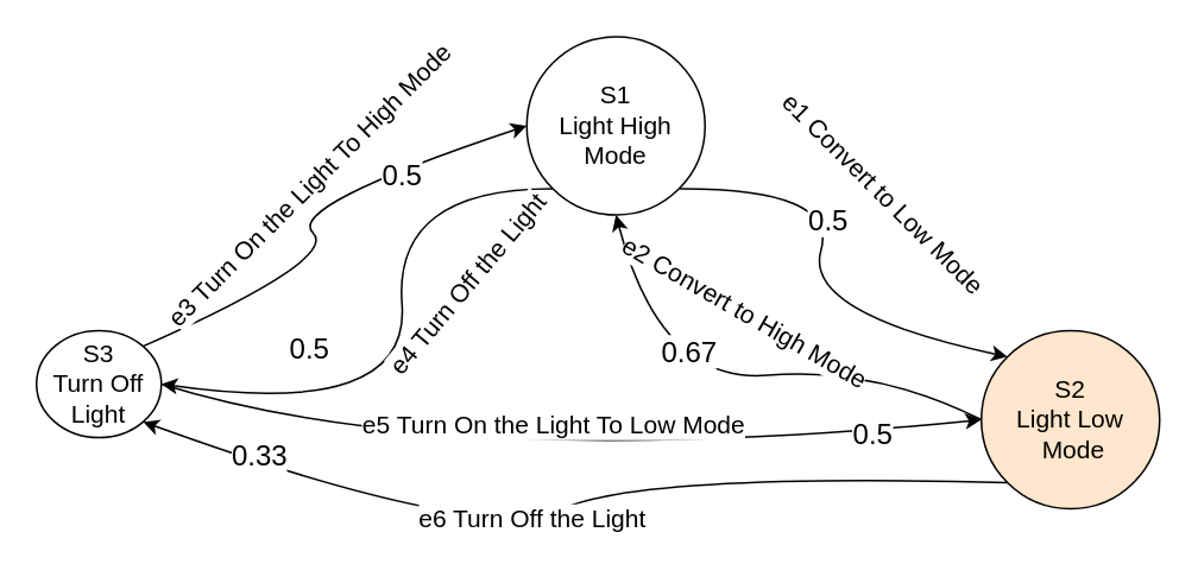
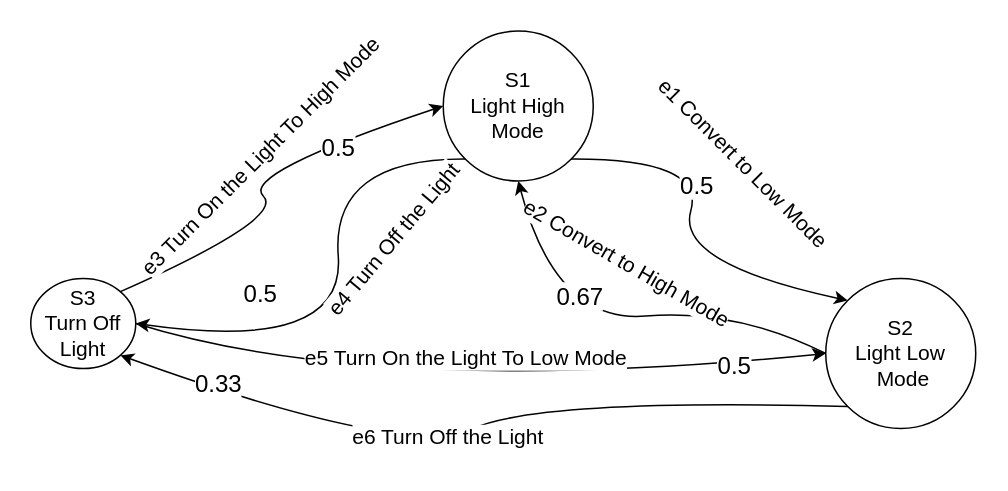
  <mxCell id="0" />
  <mxCell id="1" parent="0" />
- <mxCell id="2" value="&lt;font style=&quot;font-size: 14px;&quot;&gt;S2&lt;/font&gt;&lt;div&gt;&lt;font style=&quot;font-size: 14px;&quot;&gt;Light Low&lt;/font&gt;&lt;/div&gt;&lt;div&gt;&lt;font style=&quot;font-size: 14px;&quot;&gt;&amp;nbsp;Mode&lt;/font&gt;&lt;/div&gt;" style="ellipse;whiteSpace=wrap;html=1;aspect=fixed;fillColor=#ffe6cc;" parent="1" vertex="1"><mxGeometry x="550" y="185" width="100" height="100" as="geometry" /></mxCell>
+ <mxCell id="2" value="&lt;font style=&quot;font-size: 14px;&quot;&gt;S2&lt;/font&gt;&lt;div&gt;&lt;font style=&quot;font-size: 14px;&quot;&gt;Light Low&lt;/font&gt;&lt;/div&gt;&lt;div&gt;&lt;font style=&quot;font-size: 14px;&quot;&gt;&amp;nbsp;Mode&lt;/font&gt;&lt;/div&gt;" style="ellipse;whiteSpace=wrap;html=1;aspect=fixed;" parent="1" vertex="1"><mxGeometry x="550" y="185" width="100" height="100" as="geometry" /></mxCell>
  <mxCell id="3" value="&lt;font style=&quot;font-size: 14px;&quot;&gt;S1&lt;/font&gt;&lt;div&gt;&lt;font style=&quot;font-size: 14px;&quot;&gt;Light High Mode&lt;/font&gt;&lt;/div&gt;" style="ellipse;whiteSpace=wrap;html=1;aspect=fixed;" parent="1" vertex="1"><mxGeometry x="295" y="20" width="100" height="100" as="geometry" /></mxCell>
  <mxCell id="4" value="&lt;font style=&quot;font-size: 14px;&quot;&gt;S3&lt;/font&gt;&lt;div&gt;&lt;span style=&quot;font-size: 14px;&quot;&gt;Turn Off Light&lt;/span&gt;&lt;/div&gt;" style="ellipse;whiteSpace=wrap;html=1;aspect=fixed;" parent="1" vertex="1"><mxGeometry x="20" y="185" width="70" height="60" as="geometry" /></mxCell>
  <mxCell id="5" value="" style="curved=1;endArrow=classic;html=1;rounded=0;entryX=0;entryY=0;entryDx=0;entryDy=0;exitX=1;exitY=1;exitDx=0;exitDy=0;" parent="1" source="3" target="2" edge="1"><mxGeometry width="50" height="50" relative="1" as="geometry"><mxPoint x="400" y="205" as="sourcePoint" /><mxPoint x="500" y="175" as="targetPoint" /><Array as="points"><mxPoint x="470" y="105" /><mxPoint x="450" y="175" /></Array></mxGeometry></mxCell>
  <mxCell id="6" value="&lt;font style=&quot;font-size: 14px;&quot;&gt;e1 Convert to Low Mode&lt;/font&gt;" style="edgeLabel;html=1;align=center;verticalAlign=middle;resizable=0;points=[];rotation=45;" parent="5" vertex="1" connectable="0"><mxGeometry x="-0.073" y="2" relative="1" as="geometry"><mxPoint x="34" y="-37" as="offset" /></mxGeometry></mxCell>
  <mxCell id="7" value="&lt;font style=&quot;font-size: 16px;&quot;&gt;0.5&lt;/font&gt;" style="edgeLabel;html=1;align=center;verticalAlign=middle;resizable=0;points=[];" vertex="1" connectable="0" parent="5"><mxGeometry x="-0.231" y="-1" relative="1" as="geometry"><mxPoint as="offset" /></mxGeometry></mxCell>
  <mxCell id="8" value="" style="curved=1;endArrow=classic;html=1;rounded=0;entryX=0.5;entryY=1;entryDx=0;entryDy=0;exitX=0;exitY=0.5;exitDx=0;exitDy=0;" parent="1" source="2" target="3" edge="1"><mxGeometry width="50" height="50" relative="1" as="geometry"><mxPoint x="370" y="265" as="sourcePoint" /><mxPoint x="420" y="215" as="targetPoint" /><Array as="points"><mxPoint x="490" y="205" /><mxPoint x="370" y="215" /></Array></mxGeometry></mxCell>
  <mxCell id="9" value="&lt;font style=&quot;font-size: 14px;&quot;&gt;e2 Convert to High Mode&lt;/font&gt;" style="edgeLabel;html=1;align=center;verticalAlign=middle;resizable=0;points=[];rotation=30;" parent="8" vertex="1" connectable="0"><mxGeometry x="0.122" y="-4" relative="1" as="geometry"><mxPoint x="20" y="-34" as="offset" /></mxGeometry></mxCell>
  <mxCell id="10" value="&lt;font style=&quot;font-size: 16px;&quot;&gt;0.67&lt;/font&gt;" style="edgeLabel;html=1;align=center;verticalAlign=middle;resizable=0;points=[];" vertex="1" connectable="0" parent="8"><mxGeometry x="0.408" y="-20" relative="1" as="geometry"><mxPoint as="offset" /></mxGeometry></mxCell>
  <mxCell id="11" value="" style="curved=1;endArrow=classic;html=1;rounded=0;entryX=0;entryY=0.5;entryDx=0;entryDy=0;exitX=1;exitY=0;exitDx=0;exitDy=0;" parent="1" source="4" target="3" edge="1"><mxGeometry width="50" height="50" relative="1" as="geometry"><mxPoint x="160" y="165" as="sourcePoint" /><mxPoint x="210" y="115" as="targetPoint" /><Array as="points"><mxPoint x="190" y="145" /><mxPoint x="160" y="115" /></Array></mxGeometry></mxCell>
  <mxCell id="12" value="&lt;font style=&quot;font-size: 14px;&quot;&gt;e3 Turn On the Light To High Mode&lt;/font&gt;" style="edgeLabel;html=1;align=center;verticalAlign=middle;resizable=0;points=[];rotation=-45;" parent="11" vertex="1" connectable="0"><mxGeometry x="0.238" y="-2" relative="1" as="geometry"><mxPoint x="-13" y="-5" as="offset" /></mxGeometry></mxCell>
  <mxCell id="13" value="&lt;font style=&quot;font-size: 16px;&quot;&gt;0.5&lt;/font&gt;" style="edgeLabel;html=1;align=center;verticalAlign=middle;resizable=0;points=[];" vertex="1" connectable="0" parent="11"><mxGeometry x="0.51" y="-4" relative="1" as="geometry"><mxPoint as="offset" /></mxGeometry></mxCell>
  <mxCell id="14" value="" style="curved=1;endArrow=classic;html=1;rounded=0;entryX=1;entryY=0.5;entryDx=0;entryDy=0;exitX=0;exitY=1;exitDx=0;exitDy=0;" parent="1" source="3" target="4" edge="1"><mxGeometry width="50" height="50" relative="1" as="geometry"><mxPoint x="230" y="285" as="sourcePoint" /><mxPoint x="280" y="235" as="targetPoint" /><Array as="points"><mxPoint x="220" y="105" /><mxPoint x="230" y="235" /></Array></mxGeometry></mxCell>
  <mxCell id="15" value="&lt;font style=&quot;font-size: 14px;&quot;&gt;e4 Turn Off the Light&lt;/font&gt;" style="edgeLabel;html=1;align=center;verticalAlign=middle;resizable=0;points=[];rotation=-50;" parent="14" vertex="1" connectable="0"><mxGeometry x="0.125" y="-3" relative="1" as="geometry"><mxPoint x="36" y="-59" as="offset" /></mxGeometry></mxCell>
  <mxCell id="16" value="&lt;font style=&quot;font-size: 16px;&quot;&gt;0.5&lt;/font&gt;" style="edgeLabel;html=1;align=center;verticalAlign=middle;resizable=0;points=[];" vertex="1" connectable="0" parent="14"><mxGeometry x="0.619" y="-7" relative="1" as="geometry"><mxPoint x="14" y="-23" as="offset" /></mxGeometry></mxCell>
  <mxCell id="17" value="" style="curved=1;endArrow=classic;html=1;rounded=0;entryX=0;entryY=0.5;entryDx=0;entryDy=0;exitX=1;exitY=0.5;exitDx=0;exitDy=0;" parent="1" source="4" target="2" edge="1"><mxGeometry width="50" height="50" relative="1" as="geometry"><mxPoint x="230" y="325" as="sourcePoint" /><mxPoint x="280" y="275" as="targetPoint" /><Array as="points"><mxPoint x="250" y="265" /></Array></mxGeometry></mxCell>
  <mxCell id="18" value="&lt;font style=&quot;font-size: 14px;&quot;&gt;e5 Turn On the Light To Low Mode&lt;/font&gt;" style="edgeLabel;html=1;align=center;verticalAlign=middle;resizable=0;points=[];" parent="17" vertex="1" connectable="0"><mxGeometry x="-0.197" y="10" relative="1" as="geometry"><mxPoint x="40" y="-16" as="offset" /></mxGeometry></mxCell>
  <mxCell id="19" value="&lt;font style=&quot;font-size: 16px;&quot;&gt;0.5&lt;/font&gt;" style="edgeLabel;html=1;align=center;verticalAlign=middle;resizable=0;points=[];" vertex="1" connectable="0" parent="17"><mxGeometry x="0.736" y="-1" relative="1" as="geometry"><mxPoint as="offset" /></mxGeometry></mxCell>
  <mxCell id="20" value="" style="curved=1;endArrow=classic;html=1;rounded=0;entryX=1;entryY=1;entryDx=0;entryDy=0;exitX=0;exitY=1;exitDx=0;exitDy=0;" parent="1" source="2" target="4" edge="1"><mxGeometry width="50" height="50" relative="1" as="geometry"><mxPoint x="270" y="385" as="sourcePoint" /><mxPoint x="320" y="335" as="targetPoint" /><Array as="points"><mxPoint x="360" y="265" /><mxPoint x="270" y="305" /></Array></mxGeometry></mxCell>
  <mxCell id="21" value="&lt;font style=&quot;font-size: 14px;&quot;&gt;e6 Turn Off the Light&lt;/font&gt;" style="edgeLabel;html=1;align=center;verticalAlign=middle;resizable=0;points=[];" parent="20" vertex="1" connectable="0"><mxGeometry x="0.078" y="-2" relative="1" as="geometry"><mxPoint as="offset" /></mxGeometry></mxCell>
  <mxCell id="22" value="&lt;font style=&quot;font-size: 16px;&quot;&gt;0.33&lt;/font&gt;" style="edgeLabel;html=1;align=center;verticalAlign=middle;resizable=0;points=[];" vertex="1" connectable="0" parent="20"><mxGeometry x="0.732" y="-4" relative="1" as="geometry"><mxPoint y="-1" as="offset" /></mxGeometry></mxCell>
